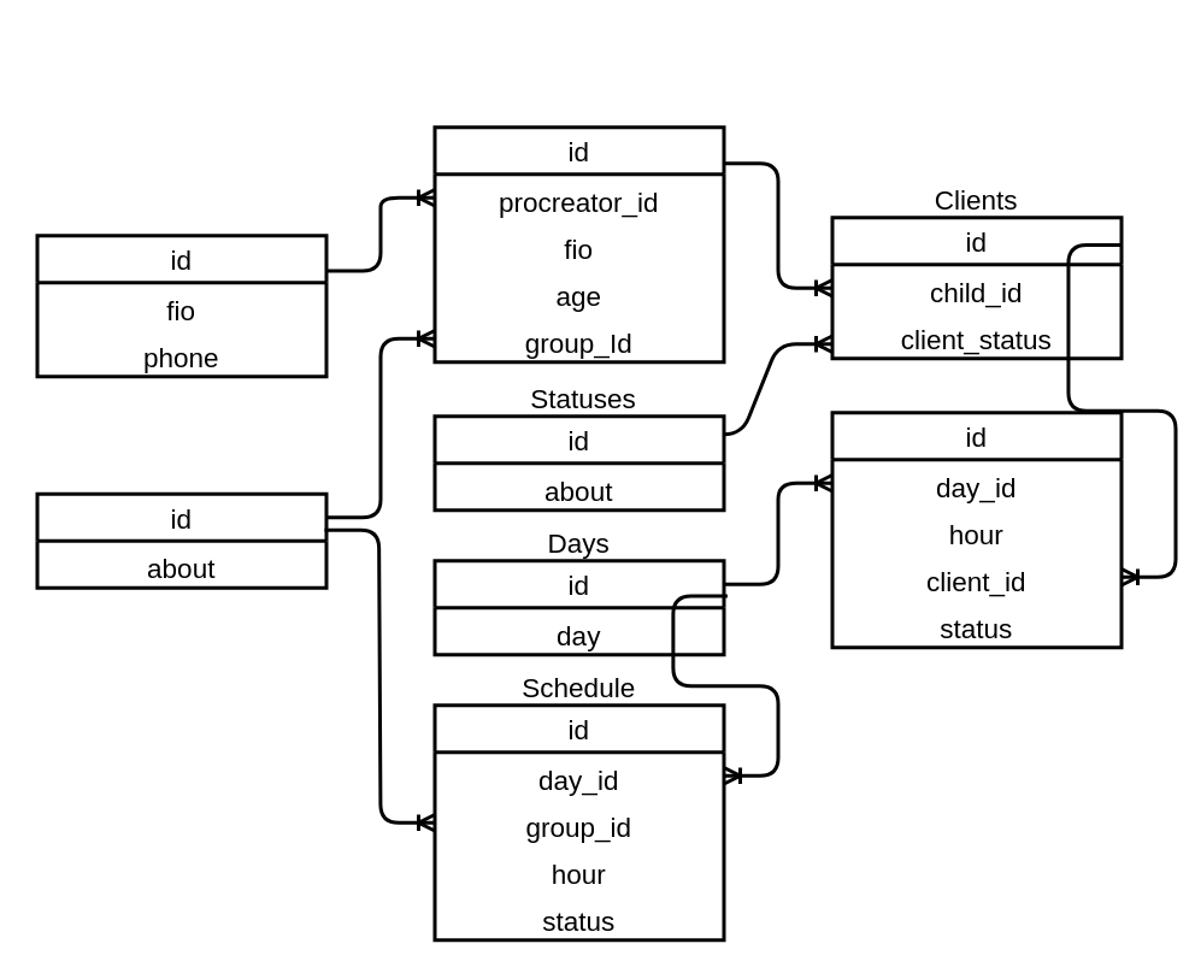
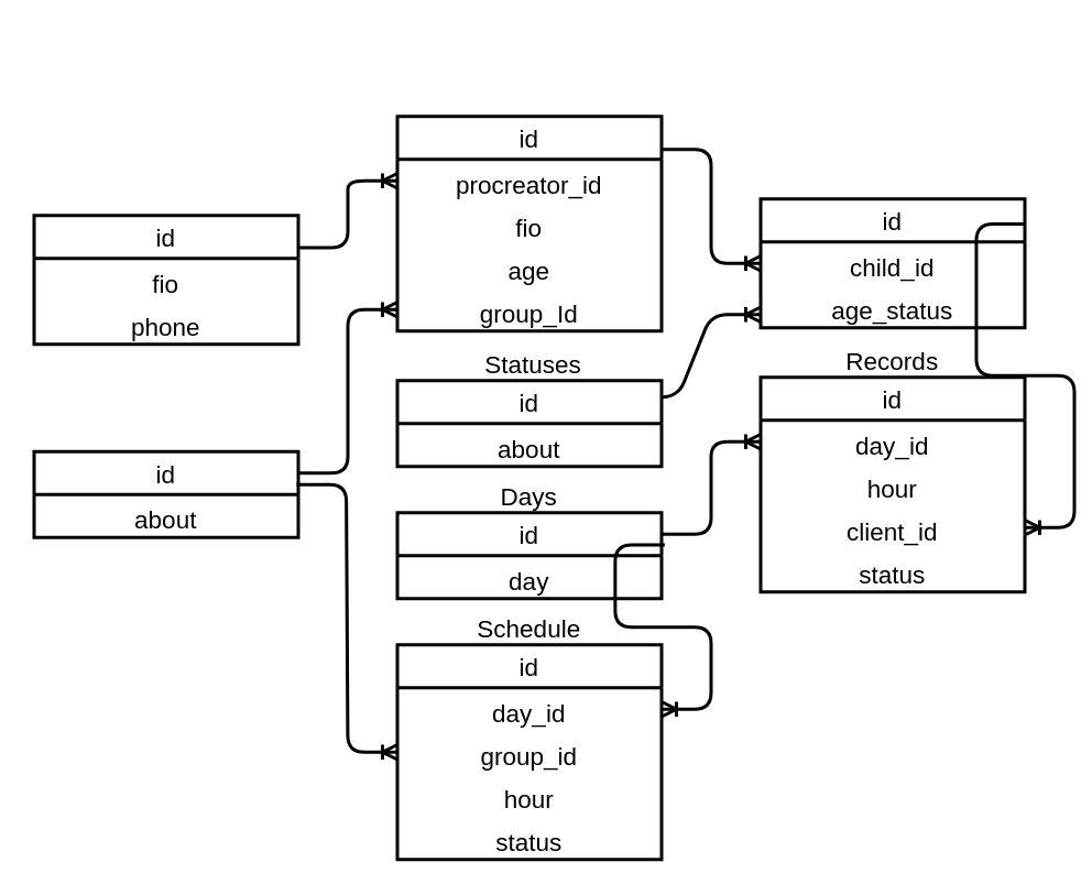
  <mxCell id="0" />
  <mxCell id="1" parent="0" />
  <mxCell id="2" value="" style="group;strokeWidth=6;align=center;fontSize=15;" parent="1" vertex="1" connectable="0"><mxGeometry x="20" y="110" width="160" height="98" as="geometry" /></mxCell>
  <mxCell id="3" value="id" style="swimlane;fontStyle=0;childLayout=stackLayout;horizontal=1;startSize=26;horizontalStack=0;resizeParent=1;resizeParentMax=0;resizeLast=0;collapsible=1;marginBottom=0;align=center;fontSize=15;strokeWidth=2;" parent="2" vertex="1"><mxGeometry y="20" width="160" height="78" as="geometry" /></mxCell>
  <mxCell id="4" value="fio" style="text;strokeColor=none;fillColor=none;spacingLeft=4;spacingRight=4;overflow=hidden;rotatable=0;points=[[0,0.5],[1,0.5]];portConstraint=eastwest;fontSize=15;align=center;" parent="3" vertex="1"><mxGeometry y="26" width="160" height="26" as="geometry" /></mxCell>
  <mxCell id="5" value="phone" style="text;strokeColor=none;fillColor=none;spacingLeft=4;spacingRight=4;overflow=hidden;rotatable=0;points=[[0,0.5],[1,0.5]];portConstraint=eastwest;fontSize=15;align=center;" parent="3" vertex="1"><mxGeometry y="52" width="160" height="26" as="geometry" /></mxCell>
  <mxCell id="6" value="" style="group;align=center;fontSize=15;" parent="1" vertex="1" connectable="0"><mxGeometry x="20" y="250" width="160" height="98" as="geometry" /></mxCell>
  <mxCell id="7" value="id" style="swimlane;fontStyle=0;childLayout=stackLayout;horizontal=1;startSize=26;horizontalStack=0;resizeParent=1;resizeParentMax=0;resizeLast=0;collapsible=1;marginBottom=0;align=center;fontSize=15;strokeWidth=2;" parent="6" vertex="1"><mxGeometry y="23" width="160" height="52" as="geometry" /></mxCell>
  <mxCell id="8" value="about" style="text;strokeColor=none;fillColor=none;spacingLeft=4;spacingRight=4;overflow=hidden;rotatable=0;points=[[0,0.5],[1,0.5]];portConstraint=eastwest;fontSize=15;align=center;" parent="7" vertex="1"><mxGeometry y="26" width="160" height="26" as="geometry" /></mxCell>
  <mxCell id="9" value="" style="group;align=center;fontSize=15;" parent="1" vertex="1" connectable="0"><mxGeometry x="460" y="100" width="160" height="98" as="geometry" /></mxCell>
- <mxCell id="10" value="&lt;font style=&quot;font-size: 15px;&quot;&gt;Clients&lt;/font&gt;" style="text;html=1;strokeColor=none;fillColor=none;align=center;verticalAlign=middle;whiteSpace=wrap;rounded=0;fontSize=15;" parent="9" vertex="1"><mxGeometry x="35" width="90" height="20" as="geometry" /></mxCell>
  <mxCell id="11" value="id" style="swimlane;fontStyle=0;childLayout=stackLayout;horizontal=1;startSize=26;horizontalStack=0;resizeParent=1;resizeParentMax=0;resizeLast=0;collapsible=1;marginBottom=0;align=center;fontSize=15;strokeWidth=2;" parent="9" vertex="1"><mxGeometry y="20" width="160" height="78" as="geometry" /></mxCell>
  <mxCell id="12" value="child_id" style="text;strokeColor=none;fillColor=none;spacingLeft=4;spacingRight=4;overflow=hidden;rotatable=0;points=[[0,0.5],[1,0.5]];portConstraint=eastwest;fontSize=15;align=center;" parent="11" vertex="1"><mxGeometry y="26" width="160" height="26" as="geometry" /></mxCell>
- <mxCell id="13" value="client_status" style="text;strokeColor=none;fillColor=none;spacingLeft=4;spacingRight=4;overflow=hidden;rotatable=0;points=[[0,0.5],[1,0.5]];portConstraint=eastwest;fontSize=15;align=center;" parent="11" vertex="1"><mxGeometry y="52" width="160" height="26" as="geometry" /></mxCell>
+ <mxCell id="13" value="age_status" style="text;strokeColor=none;fillColor=none;spacingLeft=4;spacingRight=4;overflow=hidden;rotatable=0;points=[[0,0.5],[1,0.5]];portConstraint=eastwest;fontSize=15;align=center;" parent="11" vertex="1"><mxGeometry y="52" width="160" height="26" as="geometry" /></mxCell>
  <mxCell id="14" value="" style="edgeStyle=entityRelationEdgeStyle;fontSize=15;html=1;endArrow=ERoneToMany;exitX=0.875;exitY=0.192;exitDx=0;exitDy=0;exitPerimeter=0;strokeWidth=2;align=center;" parent="11" source="28" edge="1"><mxGeometry width="100" height="100" relative="1" as="geometry"><mxPoint x="-240" y="90" as="sourcePoint" /><mxPoint y="70" as="targetPoint" /></mxGeometry></mxCell>
  <mxCell id="15" value="" style="group;strokeWidth=2;align=center;fontSize=15;" parent="1" vertex="1" connectable="0"><mxGeometry x="240" y="290" width="160" height="98" as="geometry" /></mxCell>
  <mxCell id="16" value="&lt;font style=&quot;font-size: 15px;&quot;&gt;Days&lt;/font&gt;" style="text;html=1;strokeColor=none;fillColor=none;align=center;verticalAlign=middle;whiteSpace=wrap;rounded=0;fontSize=15;" parent="15" vertex="1"><mxGeometry x="35" width="90" height="20" as="geometry" /></mxCell>
  <mxCell id="17" value="id" style="swimlane;fontStyle=0;childLayout=stackLayout;horizontal=1;startSize=26;horizontalStack=0;resizeParent=1;resizeParentMax=0;resizeLast=0;collapsible=1;marginBottom=0;align=center;fontSize=15;strokeWidth=2;" parent="15" vertex="1"><mxGeometry y="20" width="160" height="52" as="geometry" /></mxCell>
  <mxCell id="18" value="day" style="text;strokeColor=none;fillColor=none;spacingLeft=4;spacingRight=4;overflow=hidden;rotatable=0;points=[[0,0.5],[1,0.5]];portConstraint=eastwest;fontSize=15;align=center;" parent="17" vertex="1"><mxGeometry y="26" width="160" height="26" as="geometry" /></mxCell>
  <mxCell id="19" value="" style="group;strokeWidth=2;align=center;fontSize=15;" parent="1" vertex="1" connectable="0"><mxGeometry x="240" y="370" width="160" height="98" as="geometry" /></mxCell>
  <mxCell id="20" value="&lt;span style=&quot;font-size: 15px;&quot;&gt;Schedule&lt;/span&gt;" style="text;html=1;strokeColor=none;fillColor=none;align=center;verticalAlign=middle;whiteSpace=wrap;rounded=0;fontSize=15;" parent="19" vertex="1"><mxGeometry x="35" width="90" height="20" as="geometry" /></mxCell>
  <mxCell id="21" value="id" style="swimlane;fontStyle=0;childLayout=stackLayout;horizontal=1;startSize=26;horizontalStack=0;resizeParent=1;resizeParentMax=0;resizeLast=0;collapsible=1;marginBottom=0;align=center;fontSize=15;strokeWidth=2;" parent="19" vertex="1"><mxGeometry y="20" width="160" height="130" as="geometry" /></mxCell>
  <mxCell id="22" value="day_id" style="text;strokeColor=none;fillColor=none;spacingLeft=4;spacingRight=4;overflow=hidden;rotatable=0;points=[[0,0.5],[1,0.5]];portConstraint=eastwest;fontSize=15;align=center;" parent="21" vertex="1"><mxGeometry y="26" width="160" height="26" as="geometry" /></mxCell>
  <mxCell id="23" value="group_id" style="text;strokeColor=none;fillColor=none;spacingLeft=4;spacingRight=4;overflow=hidden;rotatable=0;points=[[0,0.5],[1,0.5]];portConstraint=eastwest;fontSize=15;align=center;" parent="21" vertex="1"><mxGeometry y="52" width="160" height="26" as="geometry" /></mxCell>
  <mxCell id="24" value="hour" style="text;strokeColor=none;fillColor=none;spacingLeft=4;spacingRight=4;overflow=hidden;rotatable=0;points=[[0,0.5],[1,0.5]];portConstraint=eastwest;fontSize=15;align=center;" parent="21" vertex="1"><mxGeometry y="78" width="160" height="26" as="geometry" /></mxCell>
  <mxCell id="25" value="status" style="text;strokeColor=none;fillColor=none;spacingLeft=4;spacingRight=4;overflow=hidden;rotatable=0;points=[[0,0.5],[1,0.5]];portConstraint=eastwest;fontSize=15;align=center;" parent="21" vertex="1"><mxGeometry y="104" width="160" height="26" as="geometry" /></mxCell>
  <mxCell id="26" value="" style="group;rotation=90;align=center;fontSize=15;" parent="1" vertex="1" connectable="0"><mxGeometry x="260" y="20" width="160" height="262" as="geometry" /></mxCell>
  <mxCell id="27" value="&lt;font style=&quot;font-size: 15px;&quot;&gt;Statuses&lt;/font&gt;" style="text;html=1;strokeColor=none;fillColor=none;align=center;verticalAlign=middle;whiteSpace=wrap;rounded=0;fontSize=15;" parent="26" vertex="1"><mxGeometry y="190" width="125" height="20" as="geometry" /></mxCell>
  <mxCell id="28" value="id" style="swimlane;fontStyle=0;childLayout=stackLayout;horizontal=1;startSize=26;horizontalStack=0;resizeParent=1;resizeParentMax=0;resizeLast=0;collapsible=1;marginBottom=0;align=center;fontSize=15;strokeWidth=2;" parent="26" vertex="1"><mxGeometry x="-20" y="210" width="160" height="52" as="geometry" /></mxCell>
  <mxCell id="29" value="about" style="text;strokeColor=none;fillColor=none;spacingLeft=4;spacingRight=4;overflow=hidden;rotatable=0;points=[[0,0.5],[1,0.5]];portConstraint=eastwest;fontSize=15;align=center;" parent="28" vertex="1"><mxGeometry y="26" width="160" height="26" as="geometry" /></mxCell>
  <mxCell id="30" value="" style="group;align=center;fontSize=15;" parent="1" vertex="1" connectable="0"><mxGeometry x="460" y="208" width="160" height="98" as="geometry" /></mxCell>
+ <mxCell id="31" value="&lt;font style=&quot;font-size: 15px;&quot;&gt;Records&lt;/font&gt;" style="text;html=1;strokeColor=none;fillColor=none;align=center;verticalAlign=middle;whiteSpace=wrap;rounded=0;fontSize=15;" parent="30" vertex="1"><mxGeometry x="35" width="90" height="20" as="geometry" /></mxCell>
  <mxCell id="32" value="id" style="swimlane;fontStyle=0;childLayout=stackLayout;horizontal=1;startSize=26;horizontalStack=0;resizeParent=1;resizeParentMax=0;resizeLast=0;collapsible=1;marginBottom=0;align=center;fontSize=15;strokeWidth=2;" parent="30" vertex="1"><mxGeometry y="20" width="160" height="130" as="geometry" /></mxCell>
  <mxCell id="33" value="day_id" style="text;strokeColor=none;fillColor=none;spacingLeft=4;spacingRight=4;overflow=hidden;rotatable=0;points=[[0,0.5],[1,0.5]];portConstraint=eastwest;fontSize=15;align=center;" parent="32" vertex="1"><mxGeometry y="26" width="160" height="26" as="geometry" /></mxCell>
  <mxCell id="34" value="hour" style="text;strokeColor=none;fillColor=none;spacingLeft=4;spacingRight=4;overflow=hidden;rotatable=0;points=[[0,0.5],[1,0.5]];portConstraint=eastwest;fontSize=15;align=center;" parent="32" vertex="1"><mxGeometry y="52" width="160" height="26" as="geometry" /></mxCell>
  <mxCell id="35" value="client_id" style="text;strokeColor=none;fillColor=none;spacingLeft=4;spacingRight=4;overflow=hidden;rotatable=0;points=[[0,0.5],[1,0.5]];portConstraint=eastwest;fontSize=15;align=center;" parent="32" vertex="1"><mxGeometry y="78" width="160" height="26" as="geometry" /></mxCell>
  <mxCell id="36" value="status" style="text;strokeColor=none;fillColor=none;spacingLeft=4;spacingRight=4;overflow=hidden;rotatable=0;points=[[0,0.5],[1,0.5]];portConstraint=eastwest;fontSize=15;align=center;" parent="32" vertex="1"><mxGeometry y="104" width="160" height="26" as="geometry" /></mxCell>
  <mxCell id="37" value="" style="edgeStyle=entityRelationEdgeStyle;fontSize=15;html=1;endArrow=ERoneToMany;exitX=1;exitY=0.25;exitDx=0;exitDy=0;entryX=0;entryY=0.5;entryDx=0;entryDy=0;strokeWidth=2;align=center;" parent="1" source="3" target="40" edge="1"><mxGeometry width="100" height="100" relative="1" as="geometry"><mxPoint x="240" y="90" as="sourcePoint" /><mxPoint x="340" y="-10" as="targetPoint" /></mxGeometry></mxCell>
  <mxCell id="38" value="" style="group;align=center;fontSize=15;" parent="1" vertex="1" connectable="0"><mxGeometry x="240" y="50" width="160" height="124" as="geometry" /></mxCell>
  <mxCell id="39" value="id" style="swimlane;fontStyle=0;childLayout=stackLayout;horizontal=1;startSize=26;horizontalStack=0;resizeParent=1;resizeParentMax=0;resizeLast=0;collapsible=1;marginBottom=0;align=center;fontSize=15;strokeWidth=2;" parent="38" vertex="1"><mxGeometry y="20" width="160" height="130" as="geometry" /></mxCell>
  <mxCell id="40" value="procreator_id" style="text;strokeColor=none;fillColor=none;spacingLeft=4;spacingRight=4;overflow=hidden;rotatable=0;points=[[0,0.5],[1,0.5]];portConstraint=eastwest;fontSize=15;align=center;" parent="39" vertex="1"><mxGeometry y="26" width="160" height="26" as="geometry" /></mxCell>
  <mxCell id="41" value="fio" style="text;strokeColor=none;fillColor=none;spacingLeft=4;spacingRight=4;overflow=hidden;rotatable=0;points=[[0,0.5],[1,0.5]];portConstraint=eastwest;fontSize=15;align=center;" parent="39" vertex="1"><mxGeometry y="52" width="160" height="26" as="geometry" /></mxCell>
  <mxCell id="42" value="age" style="text;strokeColor=none;fillColor=none;spacingLeft=4;spacingRight=4;overflow=hidden;rotatable=0;points=[[0,0.5],[1,0.5]];portConstraint=eastwest;fontSize=15;align=center;" parent="39" vertex="1"><mxGeometry y="78" width="160" height="26" as="geometry" /></mxCell>
  <mxCell id="43" value="group_Id" style="text;strokeColor=none;fillColor=none;spacingLeft=4;spacingRight=4;overflow=hidden;rotatable=0;points=[[0,0.5],[1,0.5]];portConstraint=eastwest;fontSize=15;align=center;" parent="39" vertex="1"><mxGeometry y="104" width="160" height="26" as="geometry" /></mxCell>
  <mxCell id="44" value="" style="edgeStyle=entityRelationEdgeStyle;fontSize=15;html=1;endArrow=ERoneToMany;entryX=0;entryY=0.5;entryDx=0;entryDy=0;strokeWidth=2;align=center;" parent="1" target="12" edge="1"><mxGeometry width="100" height="100" relative="1" as="geometry"><mxPoint x="400" y="90" as="sourcePoint" /><mxPoint x="530" y="208" as="targetPoint" /></mxGeometry></mxCell>
  <mxCell id="45" value="" style="edgeStyle=entityRelationEdgeStyle;fontSize=15;html=1;endArrow=ERoneToMany;exitX=0.994;exitY=0.385;exitDx=0;exitDy=0;exitPerimeter=0;strokeWidth=2;entryX=0;entryY=0.5;entryDx=0;entryDy=0;align=center;" parent="1" source="7" target="23" edge="1"><mxGeometry width="100" height="100" relative="1" as="geometry"><mxPoint x="180" y="200" as="sourcePoint" /><mxPoint x="240" y="390" as="targetPoint" /></mxGeometry></mxCell>
  <mxCell id="46" value="" style="edgeStyle=entityRelationEdgeStyle;fontSize=15;html=1;endArrow=ERoneToMany;exitX=1.012;exitY=0.375;exitDx=0;exitDy=0;strokeWidth=2;exitPerimeter=0;align=center;" parent="1" source="17" target="22" edge="1"><mxGeometry width="100" height="100" relative="1" as="geometry"><mxPoint x="170" y="362" as="sourcePoint" /><mxPoint x="230.96" y="646.46" as="targetPoint" /></mxGeometry></mxCell>
  <mxCell id="47" value="" style="edgeStyle=entityRelationEdgeStyle;fontSize=15;html=1;endArrow=ERoneToMany;exitX=1;exitY=0.25;exitDx=0;exitDy=0;strokeWidth=2;align=center;" parent="1" source="17" target="33" edge="1"><mxGeometry width="100" height="100" relative="1" as="geometry"><mxPoint x="450" y="440" as="sourcePoint" /><mxPoint x="450" y="546" as="targetPoint" /></mxGeometry></mxCell>
  <mxCell id="48" value="" style="edgeStyle=entityRelationEdgeStyle;fontSize=15;html=1;endArrow=ERoneToMany;strokeWidth=2;exitX=1.004;exitY=0.194;exitDx=0;exitDy=0;exitPerimeter=0;align=center;" parent="1" source="11" target="35" edge="1"><mxGeometry width="100" height="100" relative="1" as="geometry"><mxPoint x="640" y="139" as="sourcePoint" /><mxPoint x="700" y="208" as="targetPoint" /></mxGeometry></mxCell>
  <mxCell id="49" value="" style="edgeStyle=entityRelationEdgeStyle;fontSize=15;html=1;endArrow=ERoneToMany;exitX=1;exitY=0.25;exitDx=0;exitDy=0;entryX=0;entryY=0.5;entryDx=0;entryDy=0;strokeWidth=2;align=center;" edge="1" parent="1" source="7" target="43"><mxGeometry width="100" height="100" relative="1" as="geometry"><mxPoint x="235" y="240.25" as="sourcePoint" /><mxPoint x="295" y="199.75" as="targetPoint" /></mxGeometry></mxCell>
